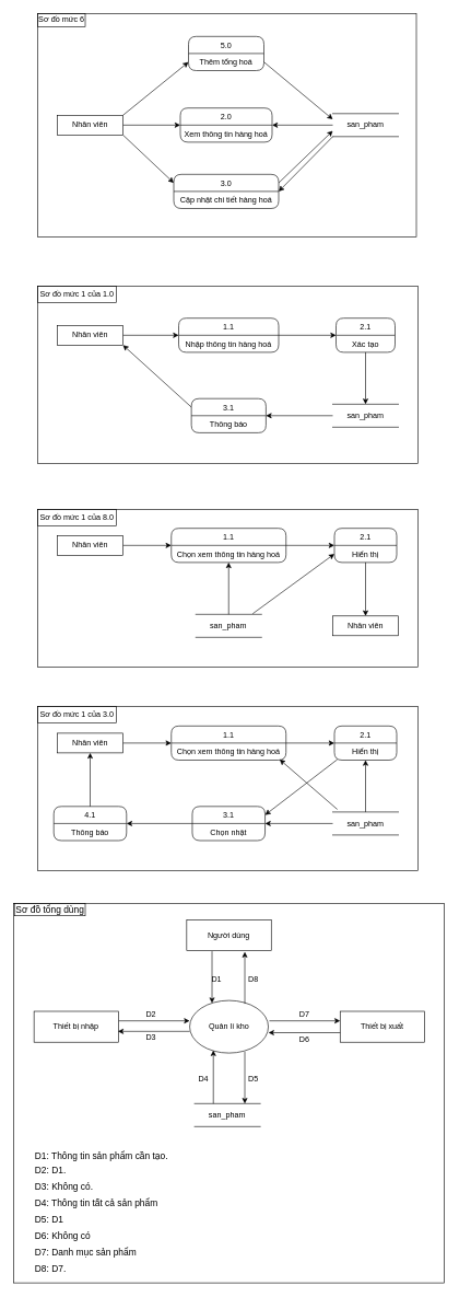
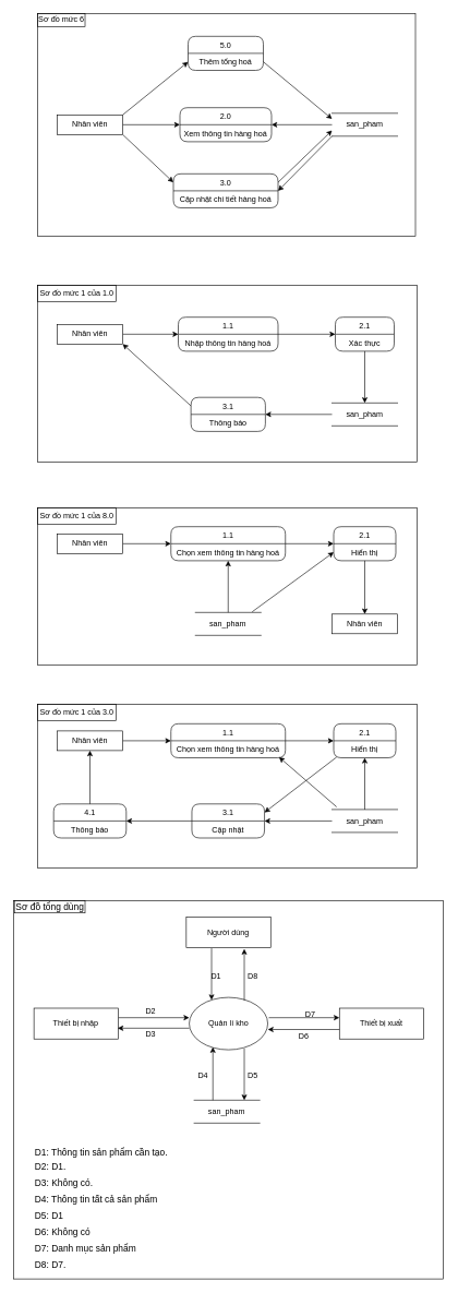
  <mxCell id="0" />
  <mxCell id="1" parent="0" />
  <mxCell id="2" value="" style="rounded=0;whiteSpace=wrap;html=1;fillColor=none;" vertex="1" parent="1"><mxGeometry x="57.01" y="775" width="579.99" height="240" as="geometry" /></mxCell>
  <mxCell id="3" value="" style="rounded=0;whiteSpace=wrap;html=1;fillColor=none;" vertex="1" parent="1"><mxGeometry x="57" y="435" width="580" height="270" as="geometry" /></mxCell>
  <mxCell id="4" value="" style="rounded=0;whiteSpace=wrap;html=1;fillColor=none;" vertex="1" parent="1"><mxGeometry x="57" y="20" width="577.5" height="340" as="geometry" /></mxCell>
  <mxCell id="5" style="edgeStyle=orthogonalEdgeStyle;rounded=0;orthogonalLoop=1;jettySize=auto;html=1;" edge="1" parent="1" source="6" target="9"><mxGeometry relative="1" as="geometry" /></mxCell>
  <mxCell id="6" value="Nhân viên" style="rounded=0;whiteSpace=wrap;html=1;align=center;" vertex="1" parent="1"><mxGeometry x="87" y="175" width="100" height="30" as="geometry" /></mxCell>
  <mxCell id="7" value="5.0" style="swimlane;fontStyle=0;childLayout=stackLayout;horizontal=1;startSize=26;fillColor=none;horizontalStack=0;resizeParent=1;resizeParentMax=0;resizeLast=0;collapsible=1;marginBottom=0;rounded=1;" vertex="1" parent="1"><mxGeometry x="287" y="55" width="115" height="52" as="geometry" /></mxCell>
  <mxCell id="8" value="Thêm tổng hoá" style="text;strokeColor=none;fillColor=none;align=center;verticalAlign=top;spacingLeft=4;spacingRight=4;overflow=hidden;rotatable=0;points=[[0,0.5],[1,0.5]];portConstraint=eastwest;" vertex="1" parent="7"><mxGeometry y="26" width="115" height="26" as="geometry" /></mxCell>
  <mxCell id="9" value="2.0" style="swimlane;fontStyle=0;childLayout=stackLayout;horizontal=1;startSize=26;fillColor=none;horizontalStack=0;resizeParent=1;resizeParentMax=0;resizeLast=0;collapsible=1;marginBottom=0;rounded=1;" vertex="1" parent="1"><mxGeometry x="274.5" y="164" width="140" height="52" as="geometry" /></mxCell>
  <mxCell id="10" value="Xem thông tin hàng hoá" style="text;strokeColor=none;fillColor=none;align=center;verticalAlign=top;spacingLeft=4;spacingRight=4;overflow=hidden;rotatable=0;points=[[0,0.5],[1,0.5]];portConstraint=eastwest;" vertex="1" parent="9"><mxGeometry y="26" width="140" height="26" as="geometry" /></mxCell>
  <mxCell id="11" value="3.0" style="swimlane;fontStyle=0;childLayout=stackLayout;horizontal=1;startSize=26;fillColor=none;horizontalStack=0;resizeParent=1;resizeParentMax=0;resizeLast=0;collapsible=1;marginBottom=0;rounded=1;" vertex="1" parent="1"><mxGeometry x="264.5" y="265" width="160" height="52" as="geometry" /></mxCell>
  <mxCell id="12" value="Cập nhật chi tiết hàng hoá" style="text;strokeColor=none;fillColor=none;align=center;verticalAlign=top;spacingLeft=4;spacingRight=4;overflow=hidden;rotatable=0;points=[[0,0.5],[1,0.5]];portConstraint=eastwest;" vertex="1" parent="11"><mxGeometry y="26" width="160" height="26" as="geometry" /></mxCell>
  <mxCell id="13" value="" style="endArrow=classic;html=1;exitX=1;exitY=0;exitDx=0;exitDy=0;entryX=0;entryY=0.5;entryDx=0;entryDy=0;" edge="1" parent="1" source="6" target="8"><mxGeometry width="50" height="50" relative="1" as="geometry"><mxPoint x="367" y="225" as="sourcePoint" /><mxPoint x="417" y="175" as="targetPoint" /></mxGeometry></mxCell>
  <mxCell id="14" value="" style="endArrow=classic;html=1;exitX=1;exitY=1;exitDx=0;exitDy=0;entryX=0;entryY=0.25;entryDx=0;entryDy=0;" edge="1" parent="1" source="6" target="11"><mxGeometry width="50" height="50" relative="1" as="geometry"><mxPoint x="367" y="225" as="sourcePoint" /><mxPoint x="417" y="175" as="targetPoint" /></mxGeometry></mxCell>
  <mxCell id="15" style="edgeStyle=orthogonalEdgeStyle;rounded=0;orthogonalLoop=1;jettySize=auto;html=1;" edge="1" parent="1" source="16" target="9"><mxGeometry relative="1" as="geometry" /></mxCell>
  <mxCell id="16" value="san_pham" style="shape=partialRectangle;whiteSpace=wrap;html=1;left=0;right=0;fillColor=none;rounded=1;align=center;" vertex="1" parent="1"><mxGeometry x="507" y="172.5" width="100" height="35" as="geometry" /></mxCell>
  <mxCell id="17" value="" style="endArrow=classic;html=1;exitX=1;exitY=0.5;exitDx=0;exitDy=0;entryX=0;entryY=0.25;entryDx=0;entryDy=0;" edge="1" parent="1" source="8" target="16"><mxGeometry width="50" height="50" relative="1" as="geometry"><mxPoint x="537" y="35" as="sourcePoint" /><mxPoint x="487" y="85" as="targetPoint" /></mxGeometry></mxCell>
  <mxCell id="18" value="" style="endArrow=classic;html=1;exitX=1;exitY=0.25;exitDx=0;exitDy=0;entryX=0;entryY=0.75;entryDx=0;entryDy=0;" edge="1" parent="1" source="11" target="16"><mxGeometry width="50" height="50" relative="1" as="geometry"><mxPoint x="497" y="365" as="sourcePoint" /><mxPoint x="547" y="315" as="targetPoint" /></mxGeometry></mxCell>
  <mxCell id="19" value="" style="endArrow=classic;html=1;exitX=0;exitY=1;exitDx=0;exitDy=0;entryX=1;entryY=0.5;entryDx=0;entryDy=0;" edge="1" parent="1" source="16" target="11"><mxGeometry width="50" height="50" relative="1" as="geometry"><mxPoint x="547" y="208.75" as="sourcePoint" /><mxPoint x="434.5" y="288" as="targetPoint" /></mxGeometry></mxCell>
  <mxCell id="20" value="Sơ đồ mức 6" style="rounded=0;whiteSpace=wrap;html=1;fillColor=none;" vertex="1" parent="1"><mxGeometry x="57.01" y="20" width="72.5" height="20" as="geometry" /></mxCell>
  <mxCell id="21" style="edgeStyle=orthogonalEdgeStyle;rounded=0;orthogonalLoop=1;jettySize=auto;html=1;" edge="1" parent="1" source="22" target="24"><mxGeometry relative="1" as="geometry" /></mxCell>
  <mxCell id="22" value="Nhân viên" style="rounded=0;whiteSpace=wrap;html=1;align=center;" vertex="1" parent="1"><mxGeometry x="87" y="495" width="100" height="30" as="geometry" /></mxCell>
  <mxCell id="23" style="edgeStyle=orthogonalEdgeStyle;rounded=0;orthogonalLoop=1;jettySize=auto;html=1;" edge="1" parent="1" source="24" target="27"><mxGeometry relative="1" as="geometry" /></mxCell>
  <mxCell id="24" value="1.1" style="swimlane;fontStyle=0;childLayout=stackLayout;horizontal=1;startSize=26;fillColor=none;horizontalStack=0;resizeParent=1;resizeParentMax=0;resizeLast=0;collapsible=1;marginBottom=0;rounded=1;" vertex="1" parent="1"><mxGeometry x="272" y="484" width="152.5" height="52" as="geometry" /></mxCell>
  <mxCell id="25" value="Nhập thông tin hàng hoá" style="text;strokeColor=none;fillColor=none;align=center;verticalAlign=top;spacingLeft=4;spacingRight=4;overflow=hidden;rotatable=0;points=[[0,0.5],[1,0.5]];portConstraint=eastwest;" vertex="1" parent="24"><mxGeometry y="26" width="152.5" height="26" as="geometry" /></mxCell>
  <mxCell id="26" style="edgeStyle=orthogonalEdgeStyle;rounded=0;orthogonalLoop=1;jettySize=auto;html=1;" edge="1" parent="1" source="27" target="30"><mxGeometry relative="1" as="geometry" /></mxCell>
  <mxCell id="27" value="2.1" style="swimlane;fontStyle=0;childLayout=stackLayout;horizontal=1;startSize=26;fillColor=none;horizontalStack=0;resizeParent=1;resizeParentMax=0;resizeLast=0;collapsible=1;marginBottom=0;rounded=1;" vertex="1" parent="1"><mxGeometry x="512" y="484" width="90" height="52" as="geometry" /></mxCell>
- <mxCell id="28" value="Xác tạo" style="text;strokeColor=none;fillColor=none;align=center;verticalAlign=top;spacingLeft=4;spacingRight=4;overflow=hidden;rotatable=0;points=[[0,0.5],[1,0.5]];portConstraint=eastwest;" vertex="1" parent="27"><mxGeometry y="26" width="90" height="26" as="geometry" /></mxCell>
+ <mxCell id="28" value="Xác thực" style="text;strokeColor=none;fillColor=none;align=center;verticalAlign=top;spacingLeft=4;spacingRight=4;overflow=hidden;rotatable=0;points=[[0,0.5],[1,0.5]];portConstraint=eastwest;" vertex="1" parent="27"><mxGeometry y="26" width="90" height="26" as="geometry" /></mxCell>
  <mxCell id="29" style="edgeStyle=orthogonalEdgeStyle;rounded=0;orthogonalLoop=1;jettySize=auto;html=1;" edge="1" parent="1" source="30" target="31"><mxGeometry relative="1" as="geometry" /></mxCell>
  <mxCell id="30" value="san_pham" style="shape=partialRectangle;whiteSpace=wrap;html=1;left=0;right=0;fillColor=none;rounded=1;align=center;" vertex="1" parent="1"><mxGeometry x="507" y="615" width="100" height="35" as="geometry" /></mxCell>
  <mxCell id="31" value="3.1" style="swimlane;fontStyle=0;childLayout=stackLayout;horizontal=1;startSize=26;fillColor=none;horizontalStack=0;resizeParent=1;resizeParentMax=0;resizeLast=0;collapsible=1;marginBottom=0;rounded=1;" vertex="1" parent="1"><mxGeometry x="291.38" y="606.5" width="113.75" height="52" as="geometry" /></mxCell>
  <mxCell id="32" value="Thông báo" style="text;strokeColor=none;fillColor=none;align=center;verticalAlign=top;spacingLeft=4;spacingRight=4;overflow=hidden;rotatable=0;points=[[0,0.5],[1,0.5]];portConstraint=eastwest;" vertex="1" parent="31"><mxGeometry y="26" width="113.75" height="26" as="geometry" /></mxCell>
  <mxCell id="33" value="" style="endArrow=classic;html=1;entryX=1;entryY=1;entryDx=0;entryDy=0;exitX=0;exitY=0.25;exitDx=0;exitDy=0;" edge="1" parent="1" source="31" target="22"><mxGeometry width="50" height="50" relative="1" as="geometry"><mxPoint x="57" y="665" as="sourcePoint" /><mxPoint x="107" y="615" as="targetPoint" /></mxGeometry></mxCell>
  <mxCell id="34" value="Sơ đồ mức 1 của 1.0" style="rounded=0;whiteSpace=wrap;html=1;fillColor=none;" vertex="1" parent="1"><mxGeometry x="57.01" y="435" width="120" height="25" as="geometry" /></mxCell>
  <mxCell id="35" style="edgeStyle=orthogonalEdgeStyle;rounded=0;orthogonalLoop=1;jettySize=auto;html=1;" edge="1" parent="1" source="36" target="38"><mxGeometry relative="1" as="geometry" /></mxCell>
  <mxCell id="36" value="Nhân viên" style="rounded=0;whiteSpace=wrap;html=1;align=center;" vertex="1" parent="1"><mxGeometry x="87" y="815" width="100" height="30" as="geometry" /></mxCell>
  <mxCell id="37" style="edgeStyle=orthogonalEdgeStyle;rounded=0;orthogonalLoop=1;jettySize=auto;html=1;" edge="1" parent="1" source="38" target="41"><mxGeometry relative="1" as="geometry" /></mxCell>
  <mxCell id="38" value="1.1" style="swimlane;fontStyle=0;childLayout=stackLayout;horizontal=1;startSize=26;fillColor=none;horizontalStack=0;resizeParent=1;resizeParentMax=0;resizeLast=0;collapsible=1;marginBottom=0;rounded=1;" vertex="1" parent="1"><mxGeometry x="260.75" y="804" width="174.99" height="52" as="geometry" /></mxCell>
  <mxCell id="39" value="Chọn xem thông tin hàng hoá" style="text;strokeColor=none;fillColor=none;align=center;verticalAlign=top;spacingLeft=4;spacingRight=4;overflow=hidden;rotatable=0;points=[[0,0.5],[1,0.5]];portConstraint=eastwest;" vertex="1" parent="38"><mxGeometry y="26" width="174.99" height="26" as="geometry" /></mxCell>
  <mxCell id="40" style="edgeStyle=orthogonalEdgeStyle;rounded=0;orthogonalLoop=1;jettySize=auto;html=1;" edge="1" parent="1" source="41" target="46"><mxGeometry relative="1" as="geometry" /></mxCell>
  <mxCell id="41" value="2.1" style="swimlane;fontStyle=0;childLayout=stackLayout;horizontal=1;startSize=26;fillColor=none;horizontalStack=0;resizeParent=1;resizeParentMax=0;resizeLast=0;collapsible=1;marginBottom=0;rounded=1;" vertex="1" parent="1"><mxGeometry x="509.5" y="804" width="95" height="52" as="geometry" /></mxCell>
  <mxCell id="42" value="Hiển thị" style="text;strokeColor=none;fillColor=none;align=center;verticalAlign=top;spacingLeft=4;spacingRight=4;overflow=hidden;rotatable=0;points=[[0,0.5],[1,0.5]];portConstraint=eastwest;" vertex="1" parent="41"><mxGeometry y="26" width="95" height="26" as="geometry" /></mxCell>
  <mxCell id="43" style="edgeStyle=orthogonalEdgeStyle;rounded=0;orthogonalLoop=1;jettySize=auto;html=1;" edge="1" parent="1" source="44" target="38"><mxGeometry relative="1" as="geometry" /></mxCell>
  <mxCell id="44" value="san_pham" style="shape=partialRectangle;whiteSpace=wrap;html=1;left=0;right=0;fillColor=none;rounded=1;align=center;" vertex="1" parent="1"><mxGeometry x="298.26" y="935" width="100" height="35" as="geometry" /></mxCell>
  <mxCell id="45" value="" style="endArrow=classic;html=1;exitX=0.867;exitY=-0.029;exitDx=0;exitDy=0;exitPerimeter=0;entryX=0;entryY=0.5;entryDx=0;entryDy=0;" edge="1" parent="1" source="44" target="42"><mxGeometry width="50" height="50" relative="1" as="geometry"><mxPoint x="307" y="785" as="sourcePoint" /><mxPoint x="357" y="735" as="targetPoint" /></mxGeometry></mxCell>
  <mxCell id="46" value="Nhân viên" style="rounded=0;whiteSpace=wrap;html=1;align=center;" vertex="1" parent="1"><mxGeometry x="507" y="937.5" width="100" height="30" as="geometry" /></mxCell>
  <mxCell id="47" value="Sơ đồ mức 1 của 8.0" style="rounded=0;whiteSpace=wrap;html=1;fillColor=none;" vertex="1" parent="1"><mxGeometry x="57.01" y="775" width="120" height="25" as="geometry" /></mxCell>
  <mxCell id="48" style="edgeStyle=orthogonalEdgeStyle;rounded=0;orthogonalLoop=1;jettySize=auto;html=1;" edge="1" parent="1" source="49" target="51"><mxGeometry relative="1" as="geometry" /></mxCell>
  <mxCell id="49" value="Nhân viên" style="rounded=0;whiteSpace=wrap;html=1;align=center;" vertex="1" parent="1"><mxGeometry x="87" y="1116" width="100" height="30" as="geometry" /></mxCell>
  <mxCell id="50" style="edgeStyle=orthogonalEdgeStyle;rounded=0;orthogonalLoop=1;jettySize=auto;html=1;" edge="1" parent="1" source="51" target="53"><mxGeometry relative="1" as="geometry" /></mxCell>
  <mxCell id="51" value="1.1" style="swimlane;fontStyle=0;childLayout=stackLayout;horizontal=1;startSize=26;fillColor=none;horizontalStack=0;resizeParent=1;resizeParentMax=0;resizeLast=0;collapsible=1;marginBottom=0;rounded=1;" vertex="1" parent="1"><mxGeometry x="260.75" y="1105" width="174.99" height="52" as="geometry" /></mxCell>
  <mxCell id="52" value="Chọn xem thông tin hàng hoá" style="text;strokeColor=none;fillColor=none;align=center;verticalAlign=top;spacingLeft=4;spacingRight=4;overflow=hidden;rotatable=0;points=[[0,0.5],[1,0.5]];portConstraint=eastwest;" vertex="1" parent="51"><mxGeometry y="26" width="174.99" height="26" as="geometry" /></mxCell>
  <mxCell id="53" value="2.1" style="swimlane;fontStyle=0;childLayout=stackLayout;horizontal=1;startSize=26;fillColor=none;horizontalStack=0;resizeParent=1;resizeParentMax=0;resizeLast=0;collapsible=1;marginBottom=0;rounded=1;" vertex="1" parent="1"><mxGeometry x="509.5" y="1105" width="95" height="52" as="geometry" /></mxCell>
  <mxCell id="54" value="Hiển thị" style="text;strokeColor=none;fillColor=none;align=center;verticalAlign=top;spacingLeft=4;spacingRight=4;overflow=hidden;rotatable=0;points=[[0,0.5],[1,0.5]];portConstraint=eastwest;" vertex="1" parent="53"><mxGeometry y="26" width="95" height="26" as="geometry" /></mxCell>
  <mxCell id="55" style="edgeStyle=orthogonalEdgeStyle;rounded=0;orthogonalLoop=1;jettySize=auto;html=1;" edge="1" parent="1" source="57" target="53"><mxGeometry relative="1" as="geometry" /></mxCell>
  <mxCell id="56" style="edgeStyle=orthogonalEdgeStyle;rounded=0;orthogonalLoop=1;jettySize=auto;html=1;" edge="1" parent="1" source="57" target="60"><mxGeometry relative="1" as="geometry" /></mxCell>
  <mxCell id="57" value="san_pham" style="shape=partialRectangle;whiteSpace=wrap;html=1;left=0;right=0;fillColor=none;rounded=1;align=center;" vertex="1" parent="1"><mxGeometry x="507" y="1236" width="100" height="35" as="geometry" /></mxCell>
  <mxCell id="58" value="" style="endArrow=classic;html=1;entryX=0.944;entryY=0.962;entryDx=0;entryDy=0;entryPerimeter=0;" edge="1" parent="1" target="52"><mxGeometry width="50" height="50" relative="1" as="geometry"><mxPoint x="514" y="1232" as="sourcePoint" /><mxPoint x="357" y="1116" as="targetPoint" /></mxGeometry></mxCell>
  <mxCell id="59" style="edgeStyle=orthogonalEdgeStyle;rounded=0;orthogonalLoop=1;jettySize=auto;html=1;" edge="1" parent="1" source="60" target="64"><mxGeometry relative="1" as="geometry" /></mxCell>
  <mxCell id="60" value="3.1" style="swimlane;fontStyle=0;childLayout=stackLayout;horizontal=1;startSize=26;fillColor=none;horizontalStack=0;resizeParent=1;resizeParentMax=0;resizeLast=0;collapsible=1;marginBottom=0;rounded=1;" vertex="1" parent="1"><mxGeometry x="292.76" y="1227.5" width="111" height="52" as="geometry" /></mxCell>
- <mxCell id="61" value="Chọn nhật" style="text;strokeColor=none;fillColor=none;align=center;verticalAlign=top;spacingLeft=4;spacingRight=4;overflow=hidden;rotatable=0;points=[[0,0.5],[1,0.5]];portConstraint=eastwest;" vertex="1" parent="60"><mxGeometry y="26" width="111" height="26" as="geometry" /></mxCell>
+ <mxCell id="61" value="Cập nhật" style="text;strokeColor=none;fillColor=none;align=center;verticalAlign=top;spacingLeft=4;spacingRight=4;overflow=hidden;rotatable=0;points=[[0,0.5],[1,0.5]];portConstraint=eastwest;" vertex="1" parent="60"><mxGeometry y="26" width="111" height="26" as="geometry" /></mxCell>
  <mxCell id="62" value="" style="endArrow=classic;html=1;exitX=0.047;exitY=0.962;exitDx=0;exitDy=0;exitPerimeter=0;entryX=1;entryY=0.25;entryDx=0;entryDy=0;" edge="1" parent="1" source="54" target="60"><mxGeometry width="50" height="50" relative="1" as="geometry"><mxPoint x="307" y="1166" as="sourcePoint" /><mxPoint x="357" y="1116" as="targetPoint" /></mxGeometry></mxCell>
  <mxCell id="63" style="edgeStyle=orthogonalEdgeStyle;rounded=0;orthogonalLoop=1;jettySize=auto;html=1;" edge="1" parent="1" source="64" target="49"><mxGeometry relative="1" as="geometry" /></mxCell>
  <mxCell id="64" value="4.1" style="swimlane;fontStyle=0;childLayout=stackLayout;horizontal=1;startSize=26;fillColor=none;horizontalStack=0;resizeParent=1;resizeParentMax=0;resizeLast=0;collapsible=1;marginBottom=0;rounded=1;" vertex="1" parent="1"><mxGeometry x="81.5" y="1227.5" width="111" height="52" as="geometry" /></mxCell>
  <mxCell id="65" value="Thông báo" style="text;strokeColor=none;fillColor=none;align=center;verticalAlign=top;spacingLeft=4;spacingRight=4;overflow=hidden;rotatable=0;points=[[0,0.5],[1,0.5]];portConstraint=eastwest;" vertex="1" parent="64"><mxGeometry y="26" width="111" height="26" as="geometry" /></mxCell>
  <mxCell id="66" value="" style="rounded=0;whiteSpace=wrap;html=1;fillColor=none;" vertex="1" parent="1"><mxGeometry x="57" y="1075" width="580" height="250" as="geometry" /></mxCell>
  <mxCell id="67" value="Sơ đồ mức 1 của 3.0" style="rounded=0;whiteSpace=wrap;html=1;fillColor=none;" vertex="1" parent="1"><mxGeometry x="57.01" y="1075" width="120" height="25" as="geometry" /></mxCell>
  <mxCell id="68" value="" style="rounded=0;whiteSpace=wrap;html=1;labelBackgroundColor=none;fillColor=none;fontSize=14;align=center;" vertex="1" parent="1"><mxGeometry x="20.34" y="1375" width="656.82" height="578" as="geometry" /></mxCell>
  <mxCell id="69" value="Quản lí kho" style="ellipse;whiteSpace=wrap;html=1;rounded=1;fillColor=none;align=center;" vertex="1" parent="1"><mxGeometry x="288.75" y="1523" width="120" height="80" as="geometry" /></mxCell>
  <mxCell id="70" value="Người dùng" style="rounded=0;whiteSpace=wrap;html=1;fillColor=none;align=center;" vertex="1" parent="1"><mxGeometry x="284.25" y="1400" width="129" height="47" as="geometry" /></mxCell>
  <mxCell id="71" value="Thiết bị nhập" style="rounded=0;whiteSpace=wrap;html=1;fillColor=none;align=center;" vertex="1" parent="1"><mxGeometry x="51.38" y="1539.5" width="129" height="47" as="geometry" /></mxCell>
  <mxCell id="72" value="Thiết bị xuất" style="rounded=0;whiteSpace=wrap;html=1;fillColor=none;align=center;" vertex="1" parent="1"><mxGeometry x="518.26" y="1539.5" width="129" height="47" as="geometry" /></mxCell>
  <mxCell id="73" value="san_pham" style="shape=partialRectangle;whiteSpace=wrap;html=1;left=0;right=0;fillColor=none;rounded=1;align=center;" vertex="1" parent="1"><mxGeometry x="296.37" y="1680" width="100" height="35" as="geometry" /></mxCell>
  <mxCell id="74" value="" style="endArrow=classic;html=1;" edge="1" parent="1"><mxGeometry width="50" height="50" relative="1" as="geometry"><mxPoint x="180.75" y="1554" as="sourcePoint" /><mxPoint x="288.75" y="1554" as="targetPoint" /></mxGeometry></mxCell>
  <mxCell id="75" value="" style="endArrow=classic;html=1;" edge="1" parent="1"><mxGeometry width="50" height="50" relative="1" as="geometry"><mxPoint x="410.26" y="1554" as="sourcePoint" /><mxPoint x="518.26" y="1554" as="targetPoint" /></mxGeometry></mxCell>
  <mxCell id="76" value="" style="endArrow=classic;html=1;" edge="1" parent="1"><mxGeometry width="50" height="50" relative="1" as="geometry"><mxPoint x="518.26" y="1572" as="sourcePoint" /><mxPoint x="408.87" y="1572" as="targetPoint" /></mxGeometry></mxCell>
  <mxCell id="77" value="" style="endArrow=classic;html=1;" edge="1" parent="1"><mxGeometry width="50" height="50" relative="1" as="geometry"><mxPoint x="288.75" y="1570" as="sourcePoint" /><mxPoint x="179.36" y="1570" as="targetPoint" /></mxGeometry></mxCell>
  <mxCell id="78" value="" style="endArrow=classic;html=1;" edge="1" parent="1"><mxGeometry width="50" height="50" relative="1" as="geometry"><mxPoint x="324.87" y="1680" as="sourcePoint" /><mxPoint x="324.87" y="1599" as="targetPoint" /></mxGeometry></mxCell>
  <mxCell id="79" value="" style="endArrow=classic;html=1;" edge="1" parent="1"><mxGeometry width="50" height="50" relative="1" as="geometry"><mxPoint x="322.87" y="1448" as="sourcePoint" /><mxPoint x="322.87" y="1527" as="targetPoint" /></mxGeometry></mxCell>
  <mxCell id="80" value="" style="endArrow=classic;html=1;" edge="1" parent="1"><mxGeometry width="50" height="50" relative="1" as="geometry"><mxPoint x="372.87" y="1528" as="sourcePoint" /><mxPoint x="372.87" y="1449" as="targetPoint" /></mxGeometry></mxCell>
  <mxCell id="81" value="" style="endArrow=classic;html=1;" edge="1" parent="1"><mxGeometry width="50" height="50" relative="1" as="geometry"><mxPoint x="372.87" y="1601" as="sourcePoint" /><mxPoint x="372.87" y="1680" as="targetPoint" /></mxGeometry></mxCell>
  <mxCell id="82" value="D1" style="text;html=1;strokeColor=none;fillColor=none;align=center;verticalAlign=middle;whiteSpace=wrap;rounded=0;" vertex="1" parent="1"><mxGeometry x="313.75" y="1481" width="32" height="20" as="geometry" /></mxCell>
  <mxCell id="83" value="D2" style="text;html=1;strokeColor=none;fillColor=none;align=center;verticalAlign=middle;whiteSpace=wrap;rounded=0;" vertex="1" parent="1"><mxGeometry x="214.38" y="1535" width="32" height="20" as="geometry" /></mxCell>
  <mxCell id="84" value="D3" style="text;html=1;strokeColor=none;fillColor=none;align=center;verticalAlign=middle;whiteSpace=wrap;rounded=0;" vertex="1" parent="1"><mxGeometry x="214.38" y="1570" width="32" height="20" as="geometry" /></mxCell>
  <mxCell id="85" value="D4" style="text;html=1;strokeColor=none;fillColor=none;align=center;verticalAlign=middle;whiteSpace=wrap;rounded=0;" vertex="1" parent="1"><mxGeometry x="293.75" y="1632" width="32" height="20" as="geometry" /></mxCell>
  <mxCell id="86" value="D5" style="text;html=1;strokeColor=none;fillColor=none;align=center;verticalAlign=middle;whiteSpace=wrap;rounded=0;" vertex="1" parent="1"><mxGeometry x="369.87" y="1632" width="32" height="20" as="geometry" /></mxCell>
  <mxCell id="87" value="D6" style="text;html=1;strokeColor=none;fillColor=none;align=center;verticalAlign=middle;whiteSpace=wrap;rounded=0;" vertex="1" parent="1"><mxGeometry x="447.87" y="1573" width="32" height="20" as="geometry" /></mxCell>
- <mxCell id="88" value="D7" style="text;html=1;strokeColor=none;fillColor=none;align=center;verticalAlign=middle;whiteSpace=wrap;rounded=0;" vertex="1" parent="1"><mxGeometry x="447.87" y="1535" width="32" height="20" as="geometry" /></mxCell>
+ <mxCell id="88" value="D7" style="text;html=1;strokeColor=none;fillColor=none;align=center;verticalAlign=middle;whiteSpace=wrap;rounded=0;" vertex="1" parent="1"><mxGeometry x="457.87" y="1540" width="32" height="20" as="geometry" /></mxCell>
  <mxCell id="89" value="D8" style="text;html=1;strokeColor=none;fillColor=none;align=center;verticalAlign=middle;whiteSpace=wrap;rounded=0;" vertex="1" parent="1"><mxGeometry x="369.87" y="1481" width="32" height="20" as="geometry" /></mxCell>
  <mxCell id="90" value="&lt;div style=&quot;font-size: 14px&quot;&gt;D1: Thông tin sản phẩm cần tạo.&lt;br&gt;&lt;/div&gt;&lt;div style=&quot;line-height: 180% ; font-size: 14px&quot;&gt;D2:&lt;font style=&quot;font-size: 14px&quot;&gt; &lt;/font&gt;D1.&lt;/div&gt;&lt;div style=&quot;line-height: 180% ; font-size: 14px&quot;&gt;D3: Không có.&lt;/div&gt;&lt;div style=&quot;line-height: 180% ; font-size: 14px&quot;&gt;D4: Thông tin tất cả sản phẩm&lt;br&gt;&lt;/div&gt;&lt;div style=&quot;line-height: 180% ; font-size: 14px&quot;&gt;D5: D1&lt;br&gt;&lt;/div&gt;&lt;div style=&quot;line-height: 180% ; font-size: 14px&quot;&gt;D6: Không có&lt;br&gt;&lt;/div&gt;&lt;div style=&quot;line-height: 180% ; font-size: 14px&quot;&gt;D7: Danh mục sản phẩm&lt;br&gt;&lt;/div&gt;&lt;div style=&quot;line-height: 180% ; font-size: 14px&quot;&gt;D8: D7.&lt;br&gt;&lt;/div&gt;" style="text;html=1;strokeColor=none;fillColor=none;align=left;verticalAlign=middle;rounded=0;fontSize=14;labelBorderColor=none;labelBackgroundColor=none;" vertex="1" parent="1"><mxGeometry x="51.38" y="1747" width="372.5" height="201" as="geometry" /></mxCell>
  <mxCell id="91" value="Sơ đồ tổng dùng" style="rounded=0;whiteSpace=wrap;html=1;labelBackgroundColor=none;fillColor=none;fontSize=14;align=center;" vertex="1" parent="1"><mxGeometry x="21.51" y="1375" width="108" height="19" as="geometry" /></mxCell>
